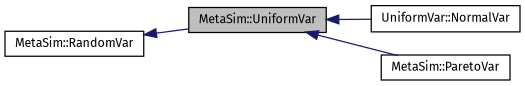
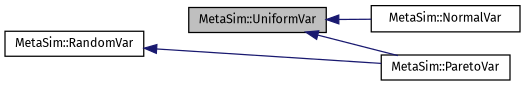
  digraph {
    fontname="Fira Sans"
    rankdir=LR
    node [color=black fillcolor=white fontname="Fira Sans" fontsize=10 shape=record style=filled]
    edge [color=midnightblue dir=back fontname="Fira Sans" fontsize=10 labelfontname=Helvetica labelfontsize=10 style=solid]
    n1 [fillcolor=grey75 fontcolor=black height=0.2 label="MetaSim::UniformVar" width=0.4]
-   n2 [height=0.2 label="UniformVar::NormalVar" width=0.4]
+   n2 [height=0.2 label="MetaSim::NormalVar" width=0.4]
    n3 [height=0.2 label="MetaSim::ParetoVar" width=0.4]
    n4 [height=0.2 label="MetaSim::RandomVar" width=0.4]
    n1 -> n2
    n1 -> n3
-   n4 -> n1
+   n4 -> n3
  }
